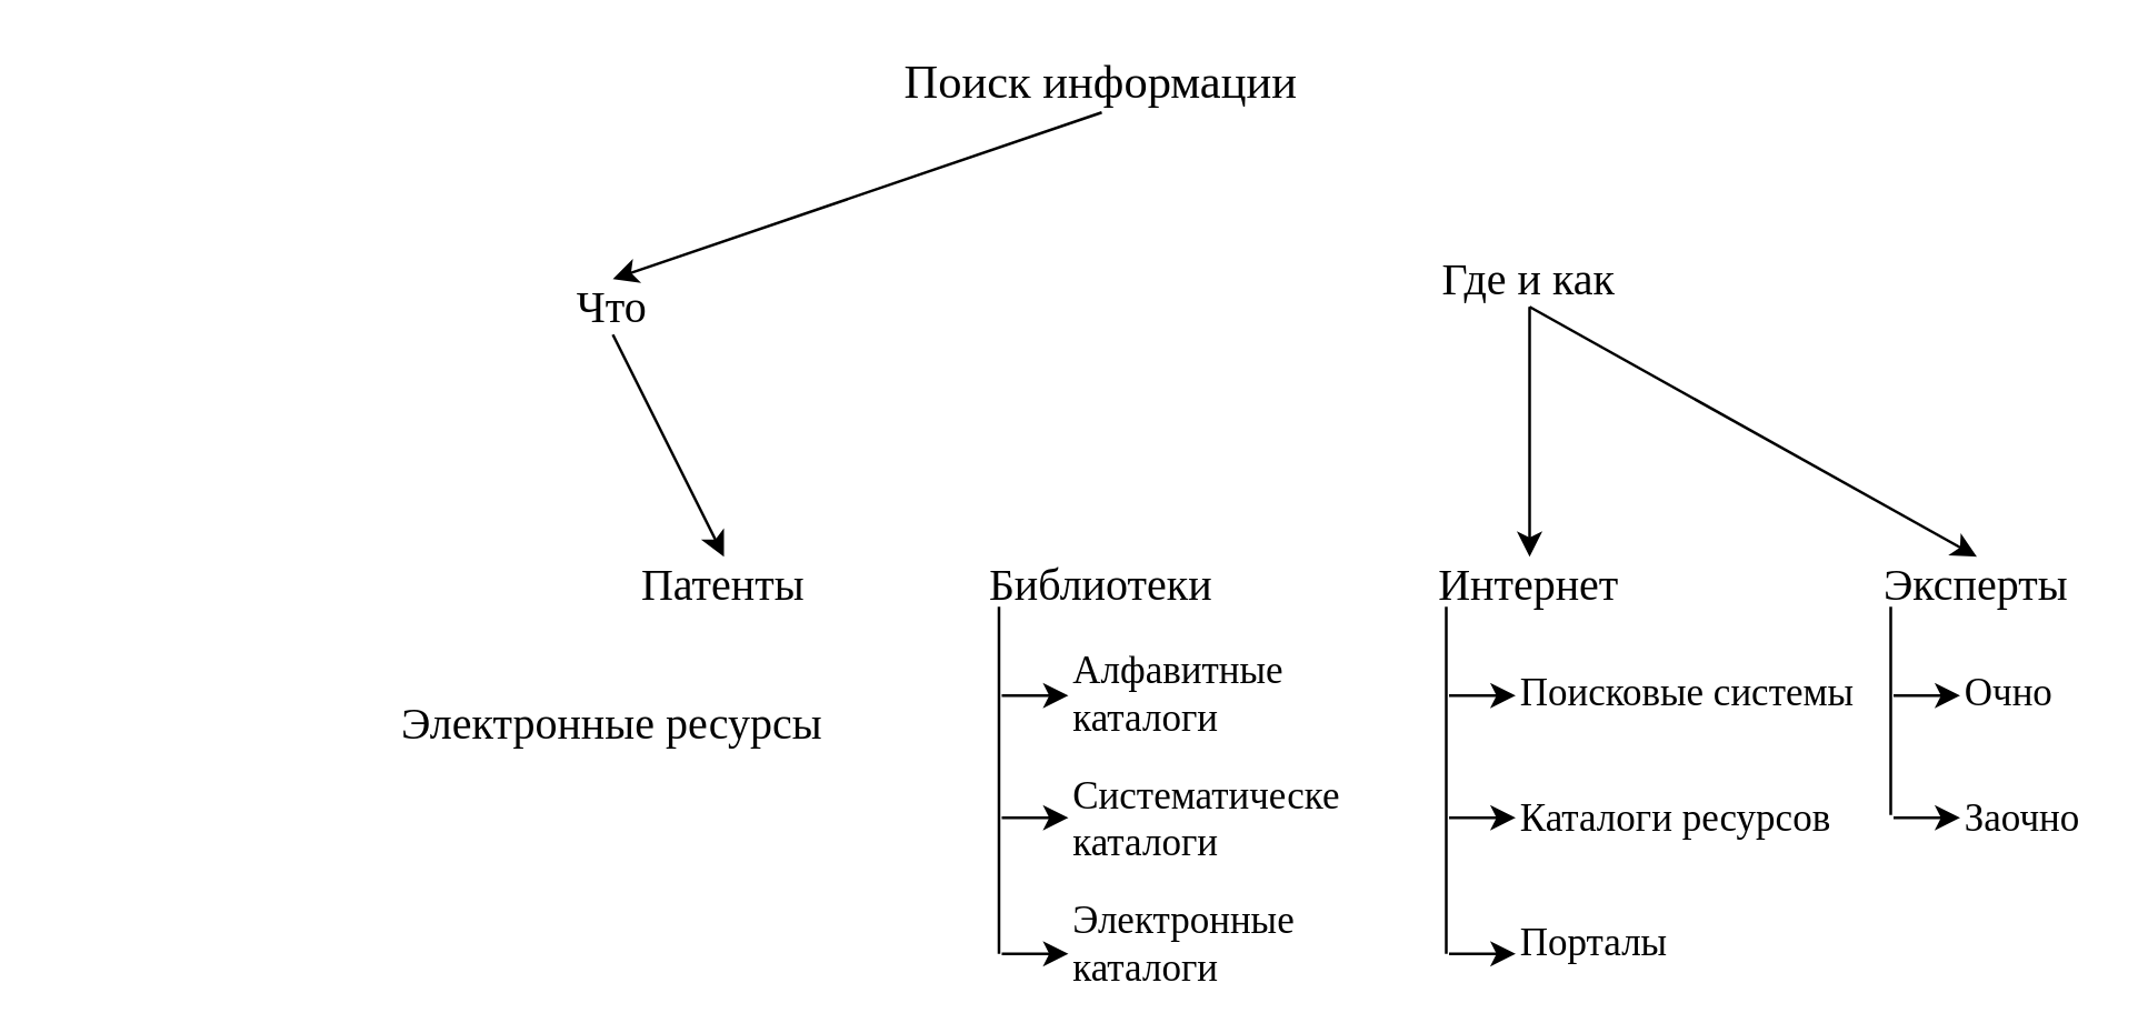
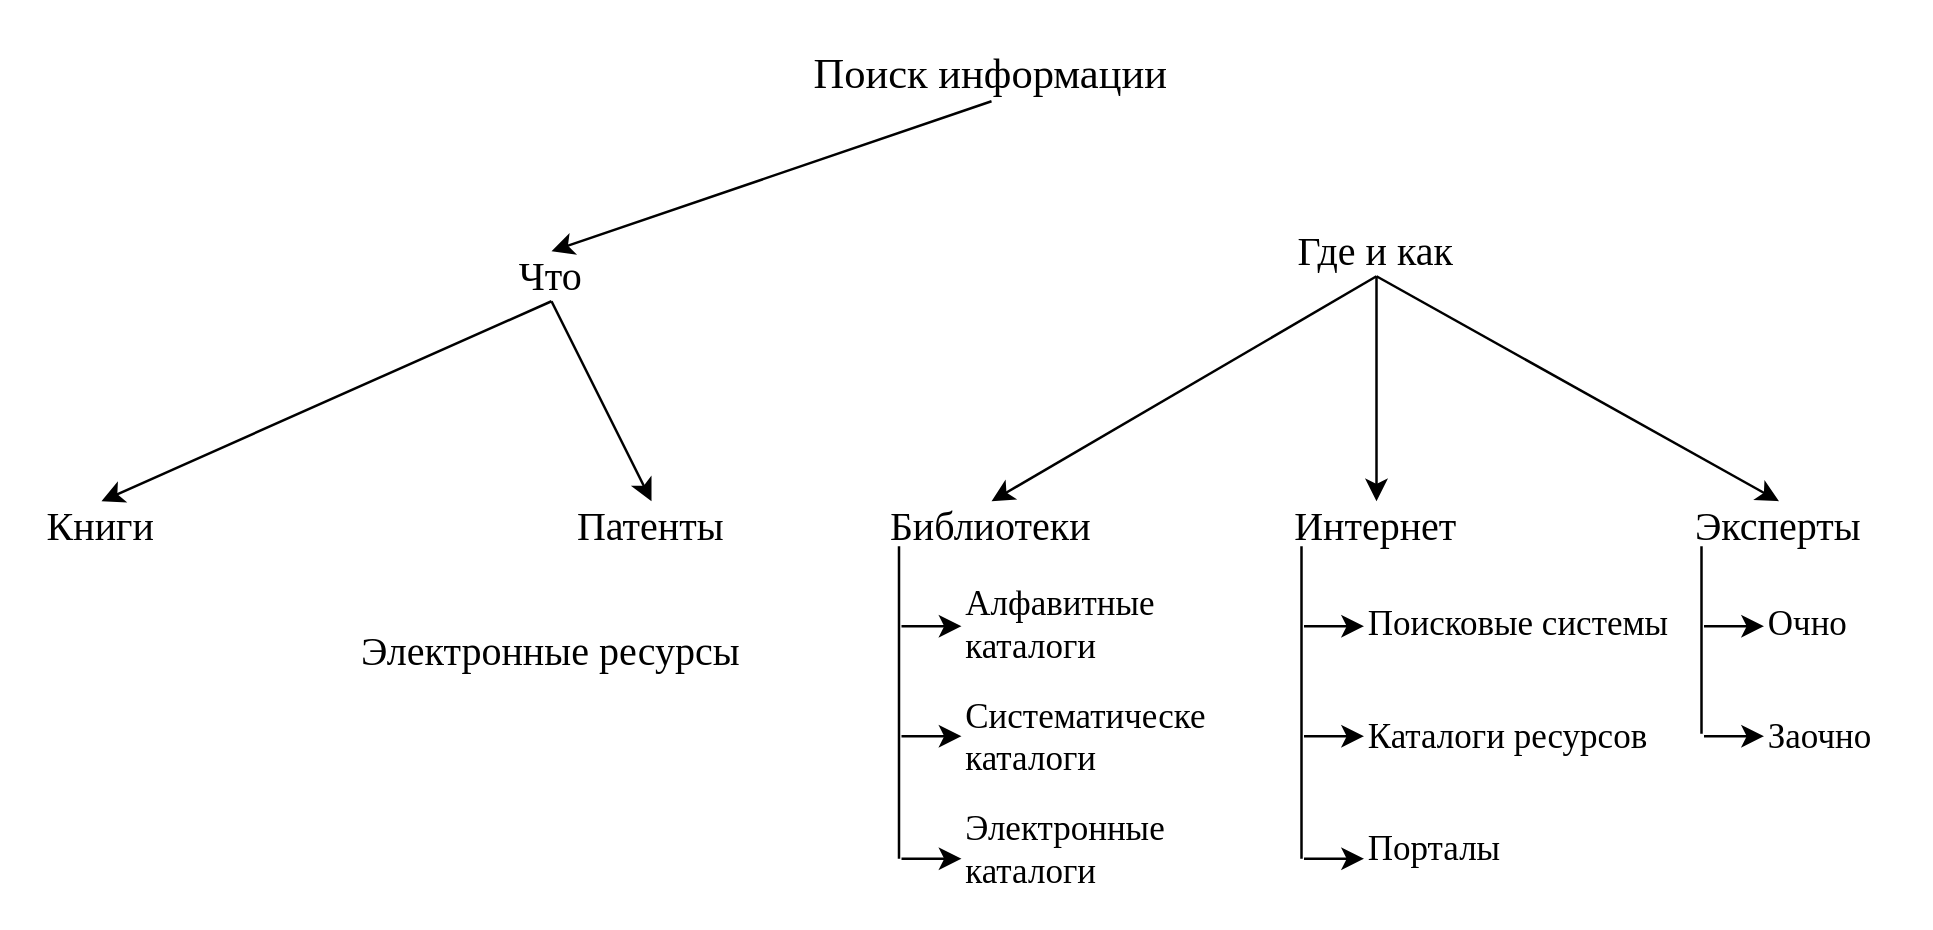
  <mxCell id="0" />
  <mxCell id="1" parent="0" />
  <mxCell id="2" style="edgeStyle=none;rounded=0;orthogonalLoop=1;jettySize=auto;html=1;exitX=0.5;exitY=1;exitDx=0;exitDy=0;entryX=0.5;entryY=0;entryDx=0;entryDy=0;fontFamily=Times New Roman;fontSize=16;" edge="1" parent="1" source="3" target="6"><mxGeometry relative="1" as="geometry" /></mxCell>
  <mxCell id="3" value="&lt;p&gt;&lt;font face=&quot;Times New Roman&quot; style=&quot;font-size: 17px&quot;&gt;Поиск информации&lt;/font&gt;&lt;/p&gt;" style="text;html=1;strokeColor=none;fillColor=none;align=center;verticalAlign=middle;whiteSpace=wrap;rounded=0;" vertex="1" parent="1"><mxGeometry x="316" y="20" width="160" height="20" as="geometry" /></mxCell>
  <mxCell id="4" style="edgeStyle=none;rounded=0;orthogonalLoop=1;jettySize=auto;html=1;exitX=0.5;exitY=1;exitDx=0;exitDy=0;entryX=0.5;entryY=0;entryDx=0;entryDy=0;fontFamily=Times New Roman;fontSize=16;" edge="1" parent="1" source="6" target="13"><mxGeometry relative="1" as="geometry" /></mxCell>
+ <mxCell id="5" style="edgeStyle=none;rounded=0;orthogonalLoop=1;jettySize=auto;html=1;exitX=0.5;exitY=1;exitDx=0;exitDy=0;entryX=0.5;entryY=0;entryDx=0;entryDy=0;fontFamily=Times New Roman;fontSize=16;" edge="1" parent="1" source="6" target="11"><mxGeometry relative="1" as="geometry" /></mxCell>
  <mxCell id="6" value="&lt;font style=&quot;font-size: 16px&quot; face=&quot;Times New Roman&quot;&gt;Что&lt;/font&gt;" style="text;html=1;strokeColor=none;fillColor=none;align=center;verticalAlign=middle;whiteSpace=wrap;rounded=0;" vertex="1" parent="1"><mxGeometry x="200" y="100" width="40" height="20" as="geometry" /></mxCell>
+ <mxCell id="7" style="edgeStyle=none;rounded=0;orthogonalLoop=1;jettySize=auto;html=1;exitX=0.5;exitY=1;exitDx=0;exitDy=0;entryX=0.5;entryY=0;entryDx=0;entryDy=0;fontFamily=Times New Roman;fontSize=16;" edge="1" parent="1" source="10" target="15"><mxGeometry relative="1" as="geometry" /></mxCell>
  <mxCell id="8" style="edgeStyle=none;rounded=0;orthogonalLoop=1;jettySize=auto;html=1;exitX=0.5;exitY=1;exitDx=0;exitDy=0;entryX=0.5;entryY=0;entryDx=0;entryDy=0;fontFamily=Times New Roman;fontSize=16;" edge="1" parent="1" source="10" target="16"><mxGeometry relative="1" as="geometry" /></mxCell>
  <mxCell id="9" style="edgeStyle=none;rounded=0;orthogonalLoop=1;jettySize=auto;html=1;exitX=0.5;exitY=1;exitDx=0;exitDy=0;entryX=0.5;entryY=0;entryDx=0;entryDy=0;fontFamily=Times New Roman;fontSize=16;" edge="1" parent="1" source="10" target="17"><mxGeometry relative="1" as="geometry" /></mxCell>
  <mxCell id="10" value="&lt;font style=&quot;font-size: 16px&quot; face=&quot;Times New Roman&quot;&gt;Где и как&lt;/font&gt;" style="text;html=1;strokeColor=none;fillColor=none;align=center;verticalAlign=middle;whiteSpace=wrap;rounded=0;" vertex="1" parent="1"><mxGeometry x="510" y="90" width="80" height="20" as="geometry" /></mxCell>
+ <mxCell id="11" value="Книги" style="text;html=1;strokeColor=none;fillColor=none;align=center;verticalAlign=middle;whiteSpace=wrap;rounded=0;fontFamily=Times New Roman;fontSize=16;" vertex="1" parent="1"><mxGeometry x="20" y="200" width="40" height="20" as="geometry" /></mxCell>
  <mxCell id="12" value="Электронные ресурсы" style="text;html=1;strokeColor=none;fillColor=none;align=center;verticalAlign=middle;whiteSpace=wrap;rounded=0;fontFamily=Times New Roman;fontSize=16;" vertex="1" parent="1"><mxGeometry x="140" y="250" width="160" height="20" as="geometry" /></mxCell>
  <mxCell id="13" value="Патенты" style="text;html=1;strokeColor=none;fillColor=none;align=center;verticalAlign=middle;whiteSpace=wrap;rounded=0;fontFamily=Times New Roman;fontSize=16;" vertex="1" parent="1"><mxGeometry x="240" y="200" width="40" height="20" as="geometry" /></mxCell>
  <mxCell id="14" style="edgeStyle=none;rounded=0;orthogonalLoop=1;jettySize=auto;html=1;exitX=0;exitY=0.75;exitDx=0;exitDy=0;fontFamily=Times New Roman;fontSize=16;endArrow=none;endFill=0;" edge="1" parent="1"><mxGeometry relative="1" as="geometry"><mxPoint x="359" y="343" as="targetPoint" /><mxPoint x="359" y="218" as="sourcePoint" /></mxGeometry></mxCell>
  <mxCell id="15" value="Библиотеки" style="text;html=1;strokeColor=none;fillColor=none;align=center;verticalAlign=middle;whiteSpace=wrap;rounded=0;fontFamily=Times New Roman;fontSize=16;" vertex="1" parent="1"><mxGeometry x="351" y="200" width="90" height="20" as="geometry" /></mxCell>
  <mxCell id="16" value="Интернет" style="text;html=1;strokeColor=none;fillColor=none;align=center;verticalAlign=middle;whiteSpace=wrap;rounded=0;fontFamily=Times New Roman;fontSize=16;" vertex="1" parent="1"><mxGeometry x="510" y="200" width="80" height="20" as="geometry" /></mxCell>
  <mxCell id="17" value="Эксперты" style="text;html=1;strokeColor=none;fillColor=none;align=center;verticalAlign=middle;whiteSpace=wrap;rounded=0;fontFamily=Times New Roman;fontSize=16;" vertex="1" parent="1"><mxGeometry x="671" y="200" width="80" height="20" as="geometry" /></mxCell>
  <mxCell id="18" value="Алфавитные каталоги" style="text;html=1;strokeColor=none;fillColor=none;align=left;verticalAlign=middle;whiteSpace=wrap;rounded=0;fontFamily=Times New Roman;fontSize=14;" vertex="1" parent="1"><mxGeometry x="384" y="240" width="126" height="20" as="geometry" /></mxCell>
  <mxCell id="19" value="Систематическе каталоги" style="text;html=1;strokeColor=none;fillColor=none;align=left;verticalAlign=middle;whiteSpace=wrap;rounded=0;fontFamily=Times New Roman;fontSize=14;" vertex="1" parent="1"><mxGeometry x="384" y="285" width="126" height="20" as="geometry" /></mxCell>
  <mxCell id="20" value="Электронные каталоги" style="text;html=1;strokeColor=none;fillColor=none;align=left;verticalAlign=middle;whiteSpace=wrap;rounded=0;fontFamily=Times New Roman;fontSize=14;" vertex="1" parent="1"><mxGeometry x="384" y="330" width="126" height="20" as="geometry" /></mxCell>
  <mxCell id="21" value="" style="endArrow=classic;html=1;fontFamily=Times New Roman;fontSize=14;entryX=0;entryY=0.5;entryDx=0;entryDy=0;jumpSize=1;" edge="1" parent="1" target="18"><mxGeometry width="50" height="50" relative="1" as="geometry"><mxPoint x="360" y="250" as="sourcePoint" /><mxPoint x="360" y="280" as="targetPoint" /></mxGeometry></mxCell>
  <mxCell id="22" value="" style="endArrow=classic;html=1;fontFamily=Times New Roman;fontSize=14;entryX=0;entryY=0.5;entryDx=0;entryDy=0;jumpSize=1;" edge="1" parent="1"><mxGeometry width="50" height="50" relative="1" as="geometry"><mxPoint x="360" y="294" as="sourcePoint" /><mxPoint x="384" y="294" as="targetPoint" /></mxGeometry></mxCell>
  <mxCell id="23" value="" style="endArrow=classic;html=1;fontFamily=Times New Roman;fontSize=14;entryX=0;entryY=0.5;entryDx=0;entryDy=0;jumpSize=1;" edge="1" parent="1"><mxGeometry width="50" height="50" relative="1" as="geometry"><mxPoint x="360" y="343" as="sourcePoint" /><mxPoint x="384" y="343" as="targetPoint" /></mxGeometry></mxCell>
  <mxCell id="24" style="edgeStyle=none;rounded=0;orthogonalLoop=1;jettySize=auto;html=1;exitX=0;exitY=0.75;exitDx=0;exitDy=0;fontFamily=Times New Roman;fontSize=16;endArrow=none;endFill=0;" edge="1" parent="1"><mxGeometry relative="1" as="geometry"><mxPoint x="520" y="343" as="targetPoint" /><mxPoint x="520" y="218" as="sourcePoint" /></mxGeometry></mxCell>
  <mxCell id="25" value="Поисковые системы" style="text;html=1;strokeColor=none;fillColor=none;align=left;verticalAlign=middle;whiteSpace=wrap;rounded=0;fontFamily=Times New Roman;fontSize=14;" vertex="1" parent="1"><mxGeometry x="545" y="240" width="126" height="20" as="geometry" /></mxCell>
  <mxCell id="26" value="Каталоги ресурсов" style="text;html=1;strokeColor=none;fillColor=none;align=left;verticalAlign=middle;whiteSpace=wrap;rounded=0;fontFamily=Times New Roman;fontSize=14;" vertex="1" parent="1"><mxGeometry x="545" y="285" width="126" height="20" as="geometry" /></mxCell>
  <mxCell id="27" value="Порталы" style="text;html=1;strokeColor=none;fillColor=none;align=left;verticalAlign=middle;whiteSpace=wrap;rounded=0;fontFamily=Times New Roman;fontSize=14;" vertex="1" parent="1"><mxGeometry x="545" y="330" width="126" height="20" as="geometry" /></mxCell>
  <mxCell id="28" value="" style="endArrow=classic;html=1;fontFamily=Times New Roman;fontSize=14;entryX=0;entryY=0.5;entryDx=0;entryDy=0;jumpSize=1;" edge="1" parent="1" target="25"><mxGeometry width="50" height="50" relative="1" as="geometry"><mxPoint x="521" y="250" as="sourcePoint" /><mxPoint x="521" y="280" as="targetPoint" /></mxGeometry></mxCell>
  <mxCell id="29" value="" style="endArrow=classic;html=1;fontFamily=Times New Roman;fontSize=14;entryX=0;entryY=0.5;entryDx=0;entryDy=0;jumpSize=1;" edge="1" parent="1"><mxGeometry width="50" height="50" relative="1" as="geometry"><mxPoint x="521" y="294" as="sourcePoint" /><mxPoint x="545" y="294" as="targetPoint" /></mxGeometry></mxCell>
  <mxCell id="30" value="" style="endArrow=classic;html=1;fontFamily=Times New Roman;fontSize=14;entryX=0;entryY=0.5;entryDx=0;entryDy=0;jumpSize=1;" edge="1" parent="1"><mxGeometry width="50" height="50" relative="1" as="geometry"><mxPoint x="521" y="343" as="sourcePoint" /><mxPoint x="545" y="343" as="targetPoint" /></mxGeometry></mxCell>
  <mxCell id="31" style="edgeStyle=none;rounded=0;jumpSize=1;orthogonalLoop=1;jettySize=auto;html=1;exitX=0.5;exitY=1;exitDx=0;exitDy=0;endArrow=none;endFill=0;fontFamily=Times New Roman;fontSize=14;" edge="1" parent="1" source="10" target="10"><mxGeometry relative="1" as="geometry" /></mxCell>
  <mxCell id="32" style="edgeStyle=none;rounded=0;orthogonalLoop=1;jettySize=auto;html=1;exitX=0;exitY=0.75;exitDx=0;exitDy=0;fontFamily=Times New Roman;fontSize=16;endArrow=none;endFill=0;" edge="1" parent="1"><mxGeometry relative="1" as="geometry"><mxPoint x="680" y="293" as="targetPoint" /><mxPoint x="680" y="218" as="sourcePoint" /></mxGeometry></mxCell>
  <mxCell id="33" value="Очно" style="text;html=1;strokeColor=none;fillColor=none;align=left;verticalAlign=middle;whiteSpace=wrap;rounded=0;fontFamily=Times New Roman;fontSize=14;" vertex="1" parent="1"><mxGeometry x="705" y="240" width="35" height="20" as="geometry" /></mxCell>
  <mxCell id="34" value="Заочно" style="text;html=1;strokeColor=none;fillColor=none;align=left;verticalAlign=middle;whiteSpace=wrap;rounded=0;fontFamily=Times New Roman;fontSize=14;" vertex="1" parent="1"><mxGeometry x="705" y="285" width="45" height="20" as="geometry" /></mxCell>
  <mxCell id="35" value="" style="endArrow=classic;html=1;fontFamily=Times New Roman;fontSize=14;entryX=0;entryY=0.5;entryDx=0;entryDy=0;jumpSize=1;" edge="1" parent="1" target="33"><mxGeometry width="50" height="50" relative="1" as="geometry"><mxPoint x="681" y="250" as="sourcePoint" /><mxPoint x="681" y="280" as="targetPoint" /></mxGeometry></mxCell>
  <mxCell id="36" value="" style="endArrow=classic;html=1;fontFamily=Times New Roman;fontSize=14;entryX=0;entryY=0.5;entryDx=0;entryDy=0;jumpSize=1;" edge="1" parent="1"><mxGeometry width="50" height="50" relative="1" as="geometry"><mxPoint x="681" y="294" as="sourcePoint" /><mxPoint x="705" y="294" as="targetPoint" /></mxGeometry></mxCell>
